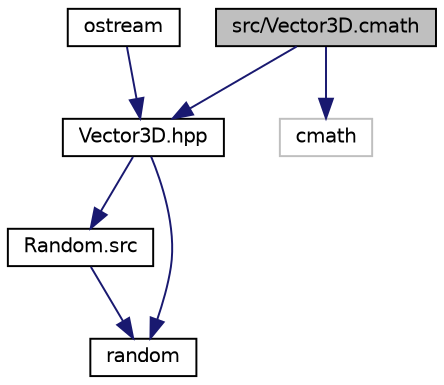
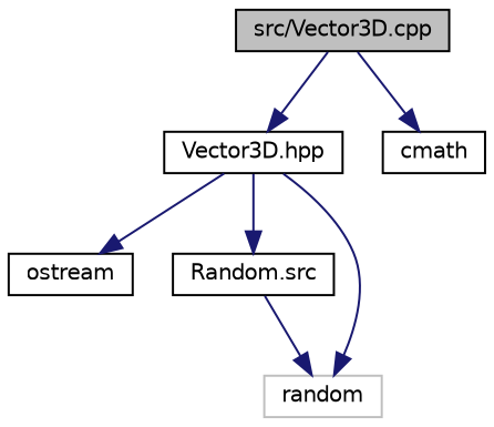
  digraph {
    node [color=black fillcolor=white fontname=Helvetica fontsize=10 shape=record style=filled]
    edge [color=midnightblue fontname=Helvetica fontsize=10 labelfontname=Helvetica labelfontsize=10 style=solid]
-   n1 [fillcolor=grey75 fontcolor=black height=0.2 label="src/Vector3D.cmath" width=0.4]
+   n1 [fillcolor=grey75 fontcolor=black height=0.2 label="src/Vector3D.cpp" width=0.4]
    n2 [height=0.2 label="Vector3D.hpp" width=0.4]
-   n3 [color=grey75 height=0.2 label=cmath width=0.4]
+   n3 [height=0.2 label=cmath width=0.4]
    n4 [height=0.2 label=ostream width=0.4]
    n5 [height=0.2 label="Random.src" width=0.4]
-   n6 [height=0.2 label=random width=0.4]
+   n6 [color=grey75 height=0.2 label=random width=0.4]
    n1 -> n2
    n1 -> n3
-   n4 -> n2
+   n2 -> n4
    n2 -> n5
    n2 -> n6
    n5 -> n6
  }
